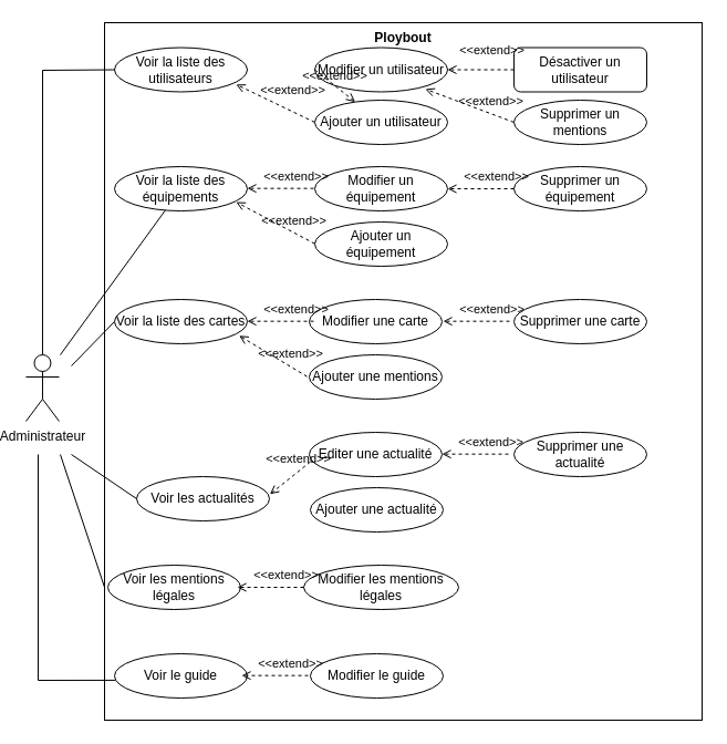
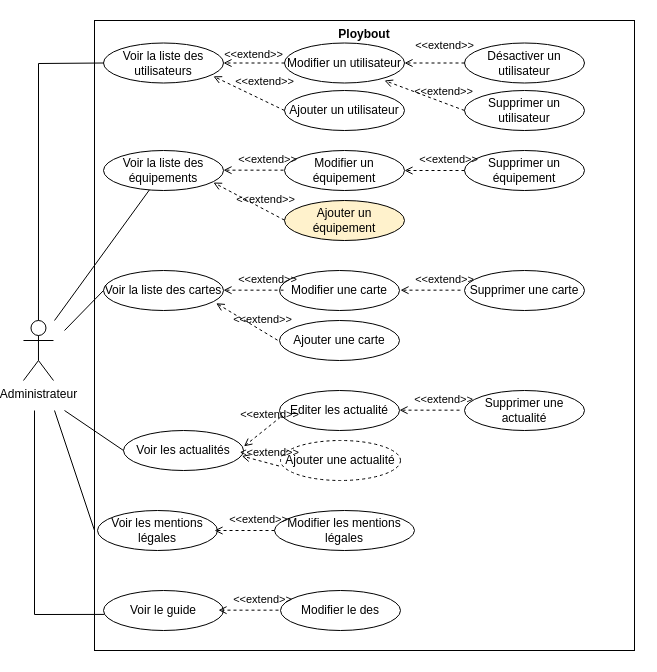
  <mxCell id="0" />
  <mxCell id="1" parent="0" />
  <mxCell id="2" value="Ploybout" style="shape=rect;html=1;verticalAlign=top;fontStyle=1;whiteSpace=wrap;align=center;" vertex="1" parent="1"><mxGeometry x="92" y="20" width="540" height="630" as="geometry" /></mxCell>
  <mxCell id="3" value="Administrateur" style="shape=umlActor;verticalLabelPosition=bottom;verticalAlign=top;html=1;outlineConnect=0;" vertex="1" parent="1"><mxGeometry x="20.98" y="320" width="30" height="60" as="geometry" /></mxCell>
  <mxCell id="4" value="Voir la liste des cartes" style="ellipse;whiteSpace=wrap;html=1;" vertex="1" parent="1"><mxGeometry x="101" y="270" width="120" height="40" as="geometry" /></mxCell>
  <mxCell id="5" value="Voir la liste des utilisateurs" style="ellipse;whiteSpace=wrap;html=1;" vertex="1" parent="1"><mxGeometry x="101" y="42.5" width="120" height="40" as="geometry" /></mxCell>
  <mxCell id="6" value="Voir la liste des équipements" style="ellipse;whiteSpace=wrap;html=1;" vertex="1" parent="1"><mxGeometry x="101" y="150" width="120" height="40" as="geometry" /></mxCell>
  <mxCell id="7" value="" style="endArrow=none;html=1;rounded=0;exitX=0.5;exitY=0;exitDx=0;exitDy=0;exitPerimeter=0;" edge="1" parent="1" target="5" source="3"><mxGeometry width="50" height="50" relative="1" as="geometry"><mxPoint x="61" y="90" as="sourcePoint" /><mxPoint x="331" y="335" as="targetPoint" /><Array as="points"><mxPoint x="36" y="63" /></Array></mxGeometry></mxCell>
  <mxCell id="8" value="" style="endArrow=none;html=1;rounded=0;" edge="1" parent="1" target="6"><mxGeometry width="50" height="50" relative="1" as="geometry"><mxPoint x="52" y="320" as="sourcePoint" /><mxPoint x="133" y="-35" as="targetPoint" /></mxGeometry></mxCell>
  <mxCell id="9" value="Voir les actualités" style="ellipse;whiteSpace=wrap;html=1;" vertex="1" parent="1"><mxGeometry x="121" y="430" width="120" height="40" as="geometry" /></mxCell>
  <mxCell id="10" value="Voir les mentions légales" style="ellipse;whiteSpace=wrap;html=1;" vertex="1" parent="1"><mxGeometry x="95" y="510" width="120" height="40" as="geometry" /></mxCell>
  <mxCell id="11" value="Modifier un utilisateur" style="ellipse;whiteSpace=wrap;html=1;" vertex="1" parent="1"><mxGeometry x="282" y="42.5" width="120" height="40" as="geometry" /></mxCell>
- <mxCell id="12" value="Désactiver un utilisateur" style="whiteSpace=wrap;html=1;rounded=1;" vertex="1" parent="1"><mxGeometry x="462" y="42.5" width="120" height="40" as="geometry" /></mxCell>
- <mxCell id="13" value="Supprimer un mentions" style="ellipse;whiteSpace=wrap;html=1;" vertex="1" parent="1"><mxGeometry x="462" y="90" width="120" height="40" as="geometry" /></mxCell>
+ <mxCell id="12" value="Désactiver un utilisateur" style="ellipse;whiteSpace=wrap;html=1;" vertex="1" parent="1"><mxGeometry x="462" y="42.5" width="120" height="40" as="geometry" /></mxCell>
+ <mxCell id="13" value="Supprimer un utilisateur" style="ellipse;whiteSpace=wrap;html=1;" vertex="1" parent="1"><mxGeometry x="462" y="90" width="120" height="40" as="geometry" /></mxCell>
  <mxCell id="14" value="Ajouter un utilisateur" style="ellipse;whiteSpace=wrap;html=1;" vertex="1" parent="1"><mxGeometry x="282" y="90" width="120" height="40" as="geometry" /></mxCell>
  <mxCell id="15" value="Voir le guide" style="ellipse;whiteSpace=wrap;html=1;" vertex="1" parent="1"><mxGeometry x="101" y="590" width="120" height="40" as="geometry" /></mxCell>
- <mxCell id="16" value="Modifier le guide" style="ellipse;whiteSpace=wrap;html=1;" vertex="1" parent="1"><mxGeometry x="278" y="590" width="120" height="40" as="geometry" /></mxCell>
+ <mxCell id="16" value="Modifier le des" style="ellipse;whiteSpace=wrap;html=1;" vertex="1" parent="1"><mxGeometry x="278" y="590" width="120" height="40" as="geometry" /></mxCell>
  <mxCell id="17" value="Modifier les mentions légales" style="ellipse;whiteSpace=wrap;html=1;" vertex="1" parent="1"><mxGeometry x="272" y="510" width="140" height="40" as="geometry" /></mxCell>
- <mxCell id="18" value="Editer une actualité" style="ellipse;whiteSpace=wrap;html=1;" vertex="1" parent="1"><mxGeometry x="277" y="390" width="120" height="40" as="geometry" /></mxCell>
- <mxCell id="19" value="Ajouter une actualité" style="ellipse;whiteSpace=wrap;html=1;" vertex="1" parent="1"><mxGeometry x="278" y="440" width="120" height="40" as="geometry" /></mxCell>
+ <mxCell id="18" value="Editer les actualité" style="ellipse;whiteSpace=wrap;html=1;" vertex="1" parent="1"><mxGeometry x="277" y="390" width="120" height="40" as="geometry" /></mxCell>
+ <mxCell id="19" value="Ajouter une actualité" style="ellipse;whiteSpace=wrap;html=1;dashed=1;" vertex="1" parent="1"><mxGeometry x="278" y="440" width="120" height="40" as="geometry" /></mxCell>
  <mxCell id="20" value="Supprimer une actualité" style="ellipse;whiteSpace=wrap;html=1;" vertex="1" parent="1"><mxGeometry x="462" y="390" width="120" height="40" as="geometry" /></mxCell>
- <mxCell id="21" value="Ajouter une mentions" style="ellipse;whiteSpace=wrap;html=1;" vertex="1" parent="1"><mxGeometry x="277" y="320" width="120" height="40" as="geometry" /></mxCell>
+ <mxCell id="21" value="Ajouter une carte" style="ellipse;whiteSpace=wrap;html=1;" vertex="1" parent="1"><mxGeometry x="277" y="320" width="120" height="40" as="geometry" /></mxCell>
  <mxCell id="22" value="Modifier une carte" style="ellipse;whiteSpace=wrap;html=1;" vertex="1" parent="1"><mxGeometry x="277" y="270" width="120" height="40" as="geometry" /></mxCell>
  <mxCell id="23" value="Supprimer une carte" style="ellipse;whiteSpace=wrap;html=1;" vertex="1" parent="1"><mxGeometry x="462" y="270" width="120" height="40" as="geometry" /></mxCell>
- <mxCell id="24" value="Ajouter un équipement" style="ellipse;whiteSpace=wrap;html=1;" vertex="1" parent="1"><mxGeometry x="282" y="200" width="120" height="40" as="geometry" /></mxCell>
+ <mxCell id="24" value="Ajouter un équipement" style="ellipse;whiteSpace=wrap;html=1;fillColor=#fff2cc;" vertex="1" parent="1"><mxGeometry x="282" y="200" width="120" height="40" as="geometry" /></mxCell>
  <mxCell id="25" value="Modifier un équipement" style="ellipse;whiteSpace=wrap;html=1;" vertex="1" parent="1"><mxGeometry x="282" y="150" width="120" height="40" as="geometry" /></mxCell>
  <mxCell id="26" value="Supprimer un équipement" style="ellipse;whiteSpace=wrap;html=1;" vertex="1" parent="1"><mxGeometry x="462" y="150" width="120" height="40" as="geometry" /></mxCell>
- <mxCell id="27" value="&amp;lt;&amp;lt;extend&amp;gt;&amp;gt;" style="html=1;verticalAlign=bottom;labelBackgroundColor=none;endArrow=open;endFill=0;dashed=1;rounded=0;exitX=0;exitY=0.5;exitDx=0;exitDy=0;" edge="1" parent="1" source="11" target="14"><mxGeometry width="160" relative="1" as="geometry"><mxPoint x="252" y="110" as="sourcePoint" /><mxPoint x="202" y="60" as="targetPoint" /></mxGeometry></mxCell>
+ <mxCell id="27" value="&amp;lt;&amp;lt;extend&amp;gt;&amp;gt;" style="html=1;verticalAlign=bottom;labelBackgroundColor=none;endArrow=open;endFill=0;dashed=1;rounded=0;exitX=0;exitY=0.5;exitDx=0;exitDy=0;entryX=1;entryY=0.5;entryDx=0;entryDy=0;" edge="1" parent="1" source="11" target="5"><mxGeometry width="160" relative="1" as="geometry"><mxPoint x="252" y="110" as="sourcePoint" /><mxPoint x="202" y="60" as="targetPoint" /></mxGeometry></mxCell>
  <mxCell id="28" value="&amp;lt;&amp;lt;extend&amp;gt;&amp;gt;" style="html=1;verticalAlign=bottom;labelBackgroundColor=none;endArrow=open;endFill=0;dashed=1;rounded=0;exitX=0;exitY=0.5;exitDx=0;exitDy=0;entryX=0.916;entryY=0.833;entryDx=0;entryDy=0;entryPerimeter=0;" edge="1" parent="1" source="14" target="5"><mxGeometry x="-0.323" y="-9" width="160" relative="1" as="geometry"><mxPoint x="292" y="73" as="sourcePoint" /><mxPoint x="231" y="73" as="targetPoint" /><mxPoint as="offset" /></mxGeometry></mxCell>
  <mxCell id="29" value="&amp;lt;&amp;lt;extend&amp;gt;&amp;gt;" style="html=1;verticalAlign=bottom;labelBackgroundColor=none;endArrow=open;endFill=0;dashed=1;rounded=0;exitX=0;exitY=0.5;exitDx=0;exitDy=0;" edge="1" parent="1" source="13"><mxGeometry x="-0.458" y="-2" width="160" relative="1" as="geometry"><mxPoint x="422" y="96.5" as="sourcePoint" /><mxPoint x="382" y="80" as="targetPoint" /><mxPoint as="offset" /></mxGeometry></mxCell>
  <mxCell id="30" value="&amp;lt;&amp;lt;extend&amp;gt;&amp;gt;" style="html=1;verticalAlign=bottom;labelBackgroundColor=none;endArrow=open;endFill=0;dashed=1;rounded=0;exitX=0;exitY=0.5;exitDx=0;exitDy=0;entryX=1;entryY=0.5;entryDx=0;entryDy=0;" edge="1" parent="1" source="12" target="11"><mxGeometry x="-0.323" y="-9" width="160" relative="1" as="geometry"><mxPoint x="422" y="36.5" as="sourcePoint" /><mxPoint x="382" y="48" as="targetPoint" /><mxPoint as="offset" /></mxGeometry></mxCell>
  <mxCell id="31" value="&amp;lt;&amp;lt;extend&amp;gt;&amp;gt;" style="html=1;verticalAlign=bottom;labelBackgroundColor=none;endArrow=open;endFill=0;dashed=1;rounded=0;exitX=0;exitY=0.5;exitDx=0;exitDy=0;entryX=1;entryY=0.5;entryDx=0;entryDy=0;" edge="1" parent="1" target="25"><mxGeometry x="-0.458" y="-2" width="160" relative="1" as="geometry"><mxPoint x="462" y="170" as="sourcePoint" /><mxPoint x="382" y="140" as="targetPoint" /><mxPoint as="offset" /></mxGeometry></mxCell>
  <mxCell id="32" value="&amp;lt;&amp;lt;extend&amp;gt;&amp;gt;" style="html=1;verticalAlign=bottom;labelBackgroundColor=none;endArrow=open;endFill=0;dashed=1;rounded=0;exitX=0;exitY=0.5;exitDx=0;exitDy=0;entryX=1;entryY=0.5;entryDx=0;entryDy=0;" edge="1" parent="1"><mxGeometry x="-0.458" y="-2" width="160" relative="1" as="geometry"><mxPoint x="281" y="169.66" as="sourcePoint" /><mxPoint x="221" y="169.66" as="targetPoint" /><mxPoint as="offset" /></mxGeometry></mxCell>
  <mxCell id="33" value="&amp;lt;&amp;lt;extend&amp;gt;&amp;gt;" style="html=1;verticalAlign=bottom;labelBackgroundColor=none;endArrow=open;endFill=0;dashed=1;rounded=0;exitX=0;exitY=0.5;exitDx=0;exitDy=0;entryX=0.916;entryY=0.801;entryDx=0;entryDy=0;entryPerimeter=0;" edge="1" parent="1" target="6"><mxGeometry x="-0.458" y="-2" width="160" relative="1" as="geometry"><mxPoint x="282" y="219.66" as="sourcePoint" /><mxPoint x="222" y="219.66" as="targetPoint" /><mxPoint as="offset" /></mxGeometry></mxCell>
  <mxCell id="34" value="&amp;lt;&amp;lt;extend&amp;gt;&amp;gt;" style="html=1;verticalAlign=bottom;labelBackgroundColor=none;endArrow=open;endFill=0;dashed=1;rounded=0;exitX=0;exitY=0.5;exitDx=0;exitDy=0;entryX=1;entryY=0.5;entryDx=0;entryDy=0;" edge="1" parent="1"><mxGeometry x="-0.458" y="-2" width="160" relative="1" as="geometry"><mxPoint x="281" y="289.66" as="sourcePoint" /><mxPoint x="221" y="289.66" as="targetPoint" /><mxPoint as="offset" /></mxGeometry></mxCell>
  <mxCell id="35" value="&amp;lt;&amp;lt;extend&amp;gt;&amp;gt;" style="html=1;verticalAlign=bottom;labelBackgroundColor=none;endArrow=open;endFill=0;dashed=1;rounded=0;exitX=0;exitY=0.5;exitDx=0;exitDy=0;entryX=0.939;entryY=0.818;entryDx=0;entryDy=0;entryPerimeter=0;" edge="1" parent="1" target="4"><mxGeometry x="-0.458" y="-2" width="160" relative="1" as="geometry"><mxPoint x="275" y="339.66" as="sourcePoint" /><mxPoint x="215" y="339.66" as="targetPoint" /><mxPoint as="offset" /></mxGeometry></mxCell>
  <mxCell id="36" value="&amp;lt;&amp;lt;extend&amp;gt;&amp;gt;" style="html=1;verticalAlign=bottom;labelBackgroundColor=none;endArrow=open;endFill=0;dashed=1;rounded=0;exitX=0;exitY=0.5;exitDx=0;exitDy=0;entryX=1;entryY=0.5;entryDx=0;entryDy=0;" edge="1" parent="1"><mxGeometry x="-0.458" y="-2" width="160" relative="1" as="geometry"><mxPoint x="458" y="289.66" as="sourcePoint" /><mxPoint x="398" y="289.66" as="targetPoint" /><mxPoint as="offset" /></mxGeometry></mxCell>
  <mxCell id="37" value="&amp;lt;&amp;lt;extend&amp;gt;&amp;gt;" style="html=1;verticalAlign=bottom;labelBackgroundColor=none;endArrow=open;endFill=0;dashed=1;rounded=0;exitX=0;exitY=0.5;exitDx=0;exitDy=0;entryX=1;entryY=0.5;entryDx=0;entryDy=0;" edge="1" parent="1"><mxGeometry x="-0.458" y="-2" width="160" relative="1" as="geometry"><mxPoint x="457" y="409.66" as="sourcePoint" /><mxPoint x="397" y="409.66" as="targetPoint" /><mxPoint as="offset" /></mxGeometry></mxCell>
  <mxCell id="38" value="&amp;lt;&amp;lt;extend&amp;gt;&amp;gt;" style="html=1;verticalAlign=bottom;labelBackgroundColor=none;endArrow=open;endFill=0;dashed=1;rounded=0;exitX=0;exitY=0.5;exitDx=0;exitDy=0;entryX=1;entryY=0.5;entryDx=0;entryDy=0;" edge="1" parent="1"><mxGeometry x="-0.458" y="-2" width="160" relative="1" as="geometry"><mxPoint x="272" y="530" as="sourcePoint" /><mxPoint x="212" y="530" as="targetPoint" /><mxPoint as="offset" /></mxGeometry></mxCell>
  <mxCell id="39" value="&amp;lt;&amp;lt;extend&amp;gt;&amp;gt;" style="html=1;verticalAlign=bottom;labelBackgroundColor=none;endArrow=open;endFill=0;dashed=1;rounded=0;exitX=0;exitY=0.5;exitDx=0;exitDy=0;entryX=1;entryY=0.5;entryDx=0;entryDy=0;" edge="1" parent="1"><mxGeometry x="-0.458" y="-2" width="160" relative="1" as="geometry"><mxPoint x="276" y="609.66" as="sourcePoint" /><mxPoint x="216" y="609.66" as="targetPoint" /><mxPoint as="offset" /></mxGeometry></mxCell>
  <mxCell id="40" value="&amp;lt;&amp;lt;extend&amp;gt;&amp;gt;" style="html=1;verticalAlign=bottom;labelBackgroundColor=none;endArrow=open;endFill=0;dashed=1;rounded=0;exitX=0;exitY=0.5;exitDx=0;exitDy=0;entryX=1.004;entryY=0.396;entryDx=0;entryDy=0;entryPerimeter=0;" edge="1" parent="1" target="9"><mxGeometry x="-0.458" y="-2" width="160" relative="1" as="geometry"><mxPoint x="278" y="416.66" as="sourcePoint" /><mxPoint x="217" y="380" as="targetPoint" /><mxPoint as="offset" /></mxGeometry></mxCell>
+ <mxCell id="41" value="&amp;lt;&amp;lt;extend&amp;gt;&amp;gt;" style="html=1;verticalAlign=bottom;labelBackgroundColor=none;endArrow=open;endFill=0;dashed=1;rounded=0;exitX=-0.013;exitY=0.637;exitDx=0;exitDy=0;entryX=0.986;entryY=0.637;entryDx=0;entryDy=0;entryPerimeter=0;exitPerimeter=0;" edge="1" parent="1" source="19" target="9"><mxGeometry x="-0.458" y="-2" width="160" relative="1" as="geometry"><mxPoint x="288" y="426.66" as="sourcePoint" /><mxPoint x="226" y="466" as="targetPoint" /><mxPoint as="offset" /></mxGeometry></mxCell>
  <mxCell id="42" value="" style="endArrow=none;html=1;rounded=0;entryX=0;entryY=0.5;entryDx=0;entryDy=0;" edge="1" parent="1" target="4"><mxGeometry width="50" height="50" relative="1" as="geometry"><mxPoint x="62" y="330" as="sourcePoint" /><mxPoint x="157" y="199" as="targetPoint" /></mxGeometry></mxCell>
  <mxCell id="43" value="" style="endArrow=none;html=1;rounded=0;entryX=0;entryY=0.5;entryDx=0;entryDy=0;" edge="1" parent="1" target="9"><mxGeometry width="50" height="50" relative="1" as="geometry"><mxPoint x="62" y="410" as="sourcePoint" /><mxPoint x="157" y="199" as="targetPoint" /></mxGeometry></mxCell>
  <mxCell id="44" value="" style="endArrow=none;html=1;rounded=0;entryX=0;entryY=0.5;entryDx=0;entryDy=0;" edge="1" parent="1"><mxGeometry width="50" height="50" relative="1" as="geometry"><mxPoint x="52" y="410" as="sourcePoint" /><mxPoint x="92" y="530" as="targetPoint" /></mxGeometry></mxCell>
  <mxCell id="45" value="" style="endArrow=none;html=1;rounded=0;entryX=0.007;entryY=0.598;entryDx=0;entryDy=0;entryPerimeter=0;" edge="1" parent="1" target="15"><mxGeometry width="50" height="50" relative="1" as="geometry"><mxPoint x="32" y="410" as="sourcePoint" /><mxPoint x="102" y="540" as="targetPoint" /><Array as="points"><mxPoint x="32" y="614" /></Array></mxGeometry></mxCell>
